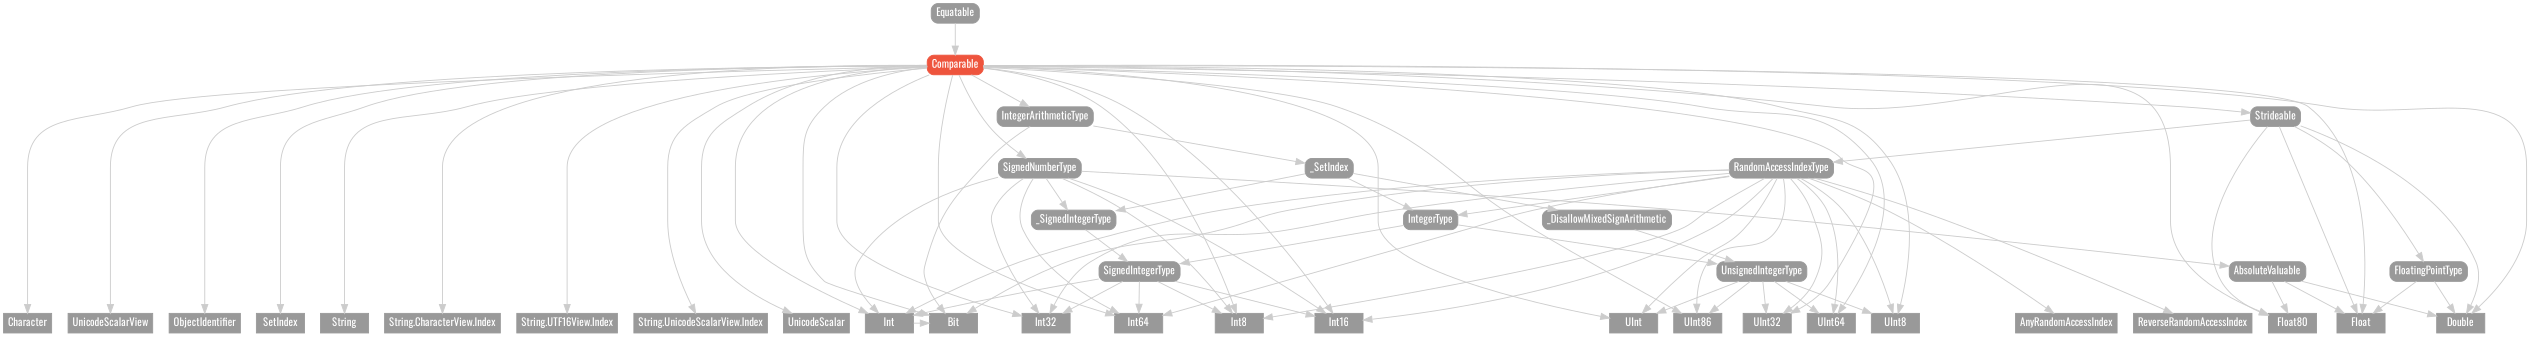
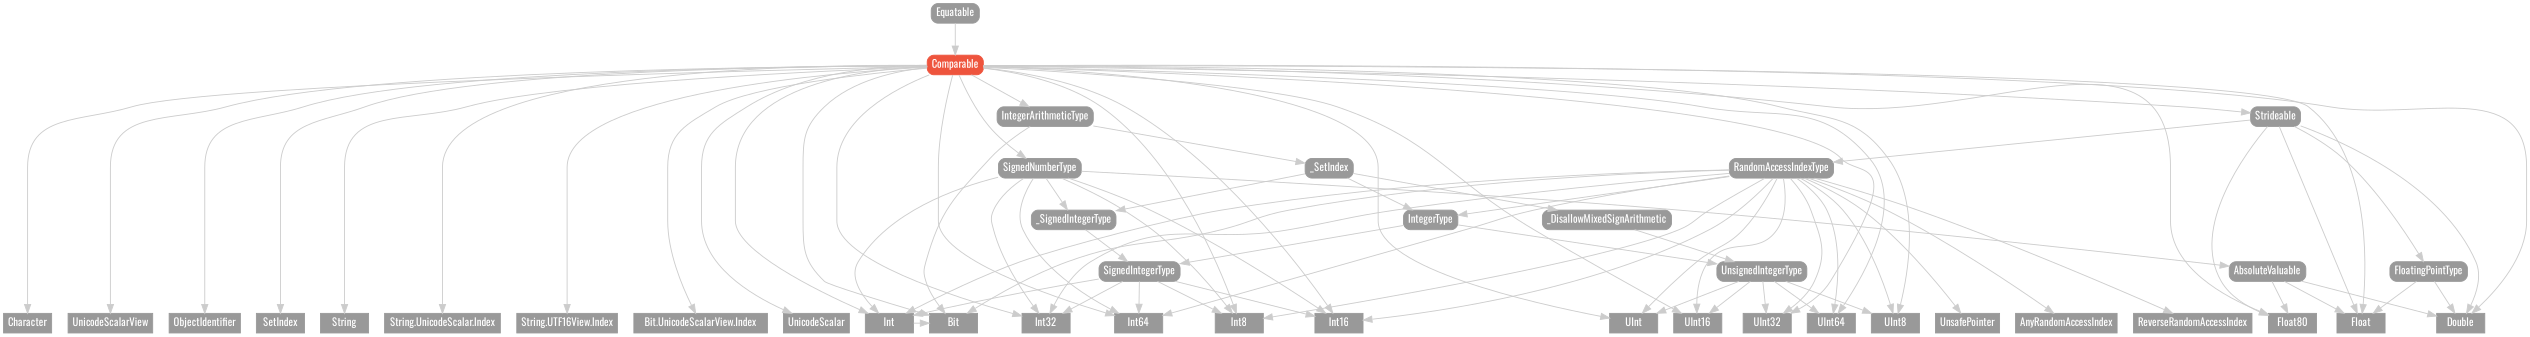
  strict digraph {
    fontname=Oswald
    node [color="#999999" fillcolor="#999999" fontcolor=white fontname=Oswald fontsize=12 margin="0.07,0.05" shape=box style=filled]
    edge [color="#cccccc" fontname=Oswald]
    AnyRandomAccessIndex [height=0.3]
    Bit [height=0.3]
    Character [height=0.3]
    n4 [height=0.3 label=UnicodeScalarView]
    Double [height=0.3]
    Float [height=0.3]
    Float80 [height=0.3]
    Int [height=0.3]
    Int16 [height=0.3]
    Int32 [height=0.3]
    Int64 [height=0.3]
    Int8 [height=0.3]
    ObjectIdentifier [height=0.3]
    ReverseRandomAccessIndex [height=0.3]
    SetIndex [height=0.3]
    String [height=0.3]
-   "String.CharacterView.Index" [height=0.3]
+   "String.CharacterView.Index" [height=0.3 label="String.UnicodeScalar.Index"]
    "String.UTF16View.Index" [height=0.3]
-   "String.UnicodeScalarView.Index" [height=0.3]
+   "String.UnicodeScalarView.Index" [height=0.3 label="Bit.UnicodeScalarView.Index"]
    UInt [height=0.3]
-   UInt16 [height=0.3 label=UInt86]
+   UInt16 [height=0.3]
    UInt32 [height=0.3]
    UInt64 [height=0.3]
    UInt8 [height=0.3]
    UnicodeScalar [height=0.3]
+   UnsafePointer [height=0.3]
    AbsoluteValuable [height=0.3 style="filled,rounded"]
    Comparable [color="#ee543d" fillcolor="#ee543d" height=0.3 style="filled,rounded"]
    IntegerArithmeticType [height=0.3 style="filled,rounded"]
    SignedNumberType [height=0.3 style="filled,rounded"]
    Strideable [height=0.3 style="filled,rounded"]
    n32 [height=0.3 label=_SetIndex style="filled,rounded"]
    _SignedIntegerType [height=0.3 style="filled,rounded"]
    FloatingPointType [height=0.3 style="filled,rounded"]
    RandomAccessIndexType [height=0.3 style="filled,rounded"]
    Equatable [height=0.3 style="filled,rounded"]
    IntegerType [height=0.3 style="filled,rounded"]
    _DisallowMixedSignArithmetic [height=0.3 style="filled,rounded"]
    SignedIntegerType [height=0.3 style="filled,rounded"]
    UnsignedIntegerType [height=0.3 style="filled,rounded"]
    subgraph sub_1 {
      rank=max
      AnyRandomAccessIndex
      Bit
      Character
      n4
      Double
      Float
      Float80
      Int
      Int16
      Int32
      Int64
      Int8
      ObjectIdentifier
      ReverseRandomAccessIndex
      SetIndex
      String
      "String.CharacterView.Index"
      "String.UTF16View.Index"
      "String.UnicodeScalarView.Index"
      UInt
      UInt16
      UInt32
      UInt64
      UInt8
      UnicodeScalar
+     UnsafePointer
    }
    Int -> Bit
    AbsoluteValuable -> Double
    AbsoluteValuable -> Float
    AbsoluteValuable -> Float80
    Comparable -> Bit
    Comparable -> Character
    Comparable -> n4
    Comparable -> Double
    Comparable -> Float
    Comparable -> Float80
    Comparable -> Int
    Comparable -> Int16
    Comparable -> Int32
    Comparable -> Int64
    Comparable -> Int8
    Comparable -> ObjectIdentifier
    Comparable -> SetIndex
    Comparable -> String
    Comparable -> "String.CharacterView.Index"
    Comparable -> "String.UTF16View.Index"
    Comparable -> "String.UnicodeScalarView.Index"
    Comparable -> UInt
    Comparable -> UInt16
    Comparable -> UInt32
    Comparable -> UInt64
    Comparable -> UInt8
    Comparable -> UnicodeScalar
    Comparable -> IntegerArithmeticType
    Comparable -> SignedNumberType
    Comparable -> Strideable
    IntegerArithmeticType -> Bit
    IntegerArithmeticType -> n32
    SignedNumberType -> Int
    SignedNumberType -> Int16
    SignedNumberType -> Int32
    SignedNumberType -> Int64
    SignedNumberType -> Int8
    SignedNumberType -> AbsoluteValuable
    SignedNumberType -> _SignedIntegerType
    Strideable -> Double
    Strideable -> Float
    Strideable -> Float80
    Strideable -> FloatingPointType
    Strideable -> RandomAccessIndexType
    n32 -> _SignedIntegerType
    n32 -> IntegerType
    n32 -> _DisallowMixedSignArithmetic
    _SignedIntegerType -> SignedIntegerType
    FloatingPointType -> Double
    FloatingPointType -> Float
    RandomAccessIndexType -> AnyRandomAccessIndex
    RandomAccessIndexType -> Bit
    RandomAccessIndexType -> Int
    RandomAccessIndexType -> Int16
    RandomAccessIndexType -> Int32
    RandomAccessIndexType -> Int64
    RandomAccessIndexType -> Int8
    RandomAccessIndexType -> ReverseRandomAccessIndex
    RandomAccessIndexType -> UInt
    RandomAccessIndexType -> UInt16
    RandomAccessIndexType -> UInt32
    RandomAccessIndexType -> UInt64
    RandomAccessIndexType -> UInt8
+   RandomAccessIndexType -> UnsafePointer
    RandomAccessIndexType -> IntegerType
    Equatable -> Comparable
    IntegerType -> SignedIntegerType
    IntegerType -> UnsignedIntegerType
    _DisallowMixedSignArithmetic -> UnsignedIntegerType
    SignedIntegerType -> Int
    SignedIntegerType -> Int16
    SignedIntegerType -> Int32
    SignedIntegerType -> Int64
    SignedIntegerType -> Int8
    UnsignedIntegerType -> UInt
    UnsignedIntegerType -> UInt16
    UnsignedIntegerType -> UInt32
    UnsignedIntegerType -> UInt64
    UnsignedIntegerType -> UInt8
  }
